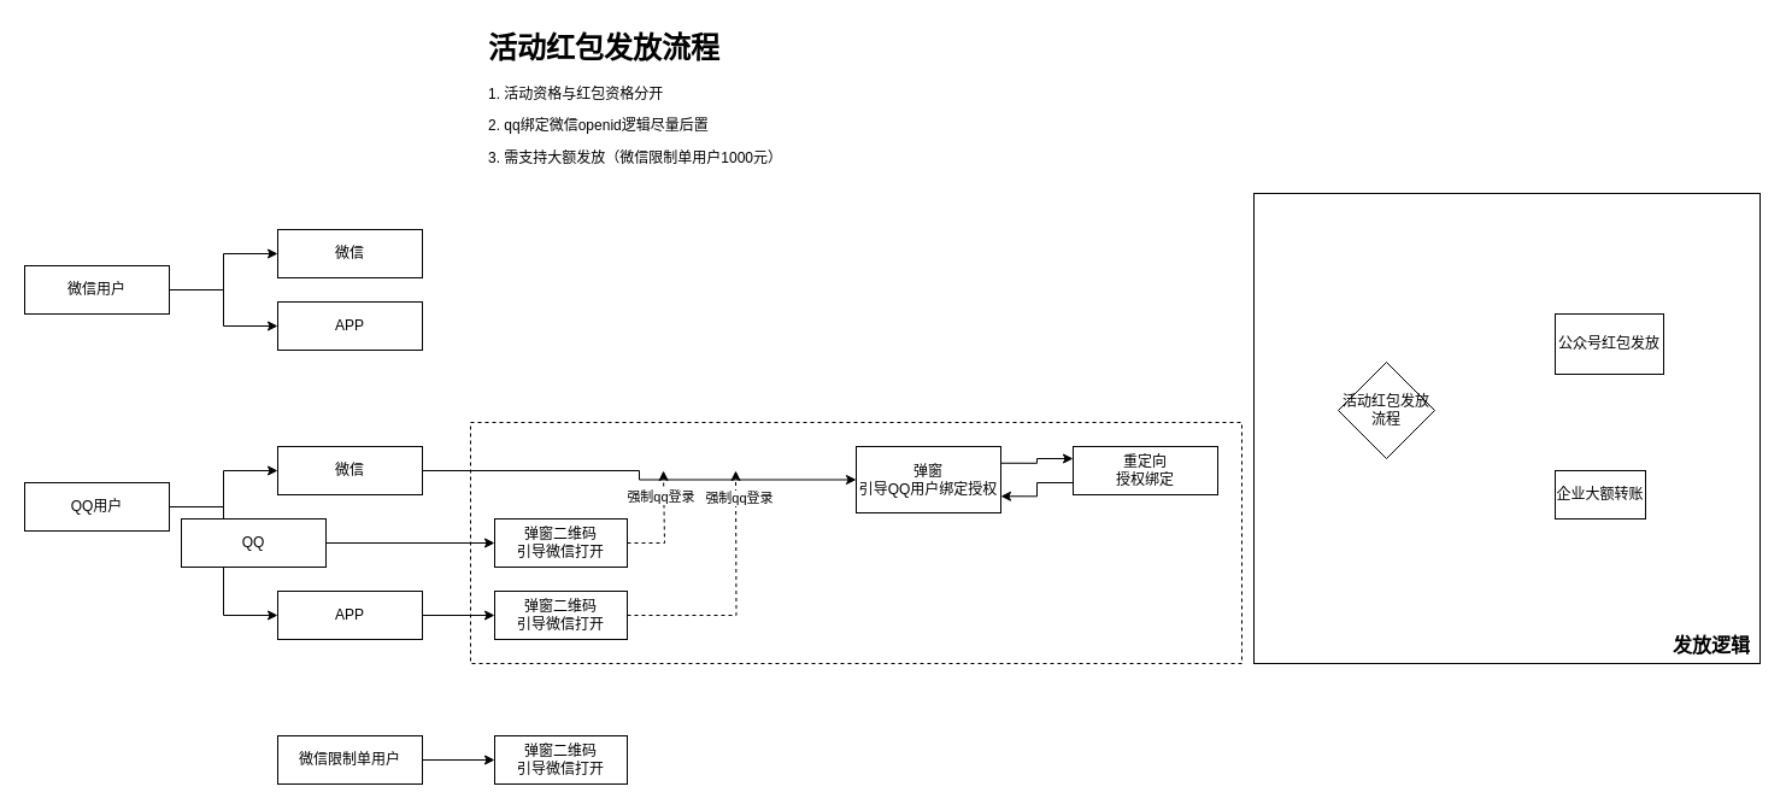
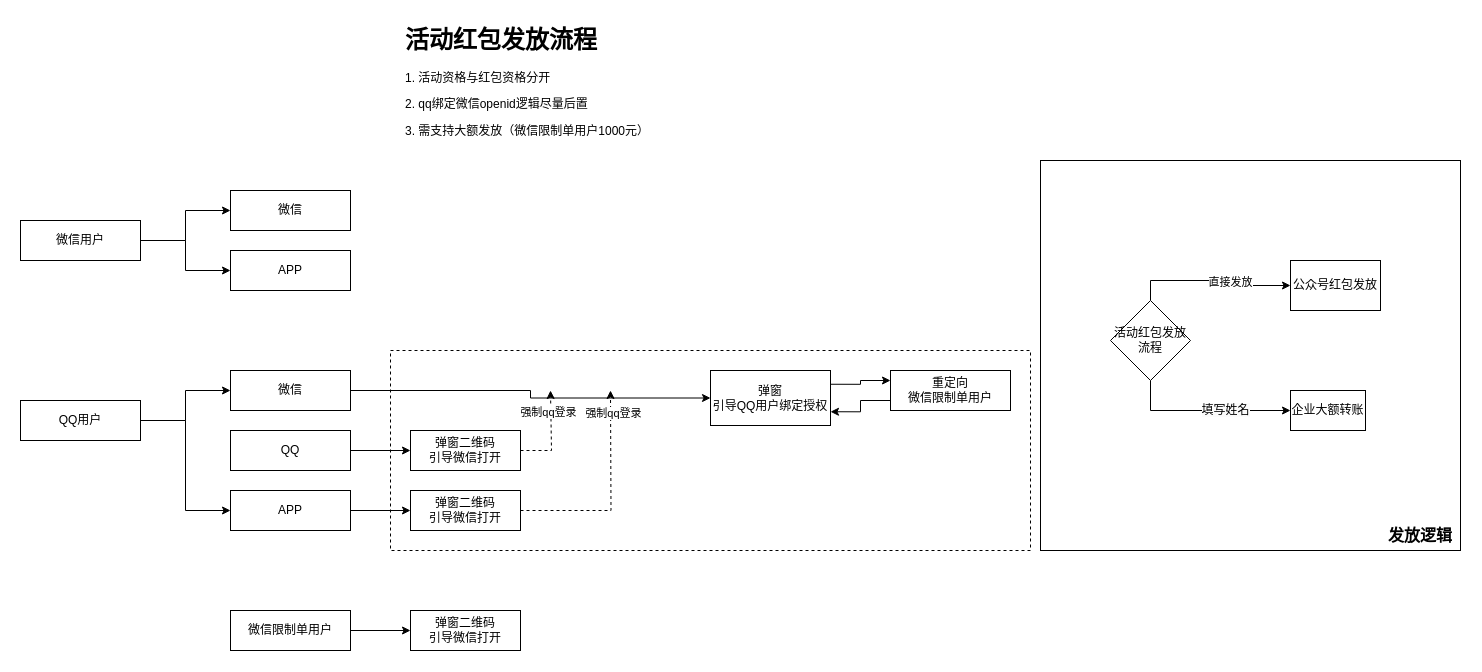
  <mxCell id="0" />
  <mxCell id="1" parent="0" />
  <mxCell id="2" value="" style="rounded=0;whiteSpace=wrap;html=1;" vertex="1" parent="1"><mxGeometry x="1040" y="160" width="420" height="390" as="geometry" /></mxCell>
  <mxCell id="3" value="" style="rounded=0;whiteSpace=wrap;html=1;dashed=1;" vertex="1" parent="1"><mxGeometry x="390" y="350" width="640" height="200" as="geometry" /></mxCell>
  <mxCell id="4" style="edgeStyle=orthogonalEdgeStyle;rounded=0;orthogonalLoop=1;jettySize=auto;html=1;exitX=1;exitY=0.5;exitDx=0;exitDy=0;entryX=0;entryY=0.5;entryDx=0;entryDy=0;" edge="1" parent="1" source="6" target="12"><mxGeometry relative="1" as="geometry" /></mxCell>
  <mxCell id="5" style="edgeStyle=orthogonalEdgeStyle;rounded=0;orthogonalLoop=1;jettySize=auto;html=1;exitX=1;exitY=0.5;exitDx=0;exitDy=0;entryX=0;entryY=0.5;entryDx=0;entryDy=0;" edge="1" parent="1" source="6" target="13"><mxGeometry relative="1" as="geometry" /></mxCell>
  <mxCell id="6" value="微信用户" style="rounded=0;whiteSpace=wrap;html=1;" vertex="1" parent="1"><mxGeometry x="20" y="220" width="120" height="40" as="geometry" /></mxCell>
  <mxCell id="7" style="edgeStyle=orthogonalEdgeStyle;rounded=0;orthogonalLoop=1;jettySize=auto;html=1;exitX=1;exitY=0.5;exitDx=0;exitDy=0;entryX=0;entryY=0.5;entryDx=0;entryDy=0;" edge="1" parent="1" source="9" target="15"><mxGeometry relative="1" as="geometry" /></mxCell>
  <mxCell id="8" style="edgeStyle=orthogonalEdgeStyle;rounded=0;orthogonalLoop=1;jettySize=auto;html=1;exitX=1;exitY=0.5;exitDx=0;exitDy=0;entryX=0;entryY=0.5;entryDx=0;entryDy=0;" edge="1" parent="1" source="9" target="17"><mxGeometry relative="1" as="geometry" /></mxCell>
  <mxCell id="9" value="QQ用户" style="rounded=0;whiteSpace=wrap;html=1;" vertex="1" parent="1"><mxGeometry x="20" y="400" width="120" height="40" as="geometry" /></mxCell>
  <mxCell id="10" style="edgeStyle=orthogonalEdgeStyle;rounded=0;orthogonalLoop=1;jettySize=auto;html=1;exitX=1;exitY=0.5;exitDx=0;exitDy=0;" edge="1" parent="1" source="11" target="24"><mxGeometry relative="1" as="geometry" /></mxCell>
  <mxCell id="11" value="微信限制单用户" style="rounded=0;whiteSpace=wrap;html=1;" vertex="1" parent="1"><mxGeometry x="230" y="610" width="120" height="40" as="geometry" /></mxCell>
  <mxCell id="12" value="微信" style="rounded=0;whiteSpace=wrap;html=1;" vertex="1" parent="1"><mxGeometry x="230" y="190" width="120" height="40" as="geometry" /></mxCell>
  <mxCell id="13" value="APP" style="rounded=0;whiteSpace=wrap;html=1;" vertex="1" parent="1"><mxGeometry x="230" y="250" width="120" height="40" as="geometry" /></mxCell>
  <mxCell id="14" style="edgeStyle=orthogonalEdgeStyle;rounded=0;orthogonalLoop=1;jettySize=auto;html=1;exitX=1;exitY=0.5;exitDx=0;exitDy=0;" edge="1" parent="1" source="15" target="20"><mxGeometry relative="1" as="geometry" /></mxCell>
  <mxCell id="15" value="微信" style="rounded=0;whiteSpace=wrap;html=1;" vertex="1" parent="1"><mxGeometry x="230" y="370" width="120" height="40" as="geometry" /></mxCell>
  <mxCell id="16" style="edgeStyle=orthogonalEdgeStyle;rounded=0;orthogonalLoop=1;jettySize=auto;html=1;exitX=1;exitY=0.5;exitDx=0;exitDy=0;" edge="1" parent="1" source="17" target="30"><mxGeometry relative="1" as="geometry" /></mxCell>
  <mxCell id="17" value="APP" style="rounded=0;whiteSpace=wrap;html=1;" vertex="1" parent="1"><mxGeometry x="230" y="490" width="120" height="40" as="geometry" /></mxCell>
  <mxCell id="18" style="edgeStyle=orthogonalEdgeStyle;rounded=0;orthogonalLoop=1;jettySize=auto;html=1;exitX=1;exitY=0.5;exitDx=0;exitDy=0;" edge="1" parent="1" source="19" target="27"><mxGeometry relative="1" as="geometry" /></mxCell>
- <mxCell id="19" value="QQ" style="rounded=0;whiteSpace=wrap;html=1;" vertex="1" parent="1"><mxGeometry x="150" y="430" width="120" height="40" as="geometry" /></mxCell>
+ <mxCell id="19" value="QQ" style="rounded=0;whiteSpace=wrap;html=1;" vertex="1" parent="1"><mxGeometry x="230" y="430" width="120" height="40" as="geometry" /></mxCell>
  <mxCell id="20" value="弹窗&lt;br&gt;引导QQ用户绑定授权" style="rounded=0;whiteSpace=wrap;html=1;" vertex="1" parent="1"><mxGeometry x="710" y="370" width="120" height="55" as="geometry" /></mxCell>
  <mxCell id="21" style="edgeStyle=orthogonalEdgeStyle;rounded=0;orthogonalLoop=1;jettySize=auto;html=1;exitX=0;exitY=0.75;exitDx=0;exitDy=0;entryX=1;entryY=0.75;entryDx=0;entryDy=0;" edge="1" parent="1" source="22" target="20"><mxGeometry relative="1" as="geometry" /></mxCell>
- <mxCell id="22" value="重定向&lt;br&gt;授权绑定" style="rounded=0;whiteSpace=wrap;html=1;" vertex="1" parent="1"><mxGeometry x="890" y="370" width="120" height="40" as="geometry" /></mxCell>
+ <mxCell id="22" value="重定向&lt;br&gt;微信限制单用户" style="rounded=0;whiteSpace=wrap;html=1;" vertex="1" parent="1"><mxGeometry x="890" y="370" width="120" height="40" as="geometry" /></mxCell>
  <mxCell id="23" style="edgeStyle=orthogonalEdgeStyle;rounded=0;orthogonalLoop=1;jettySize=auto;html=1;exitX=1;exitY=0.25;exitDx=0;exitDy=0;entryX=0;entryY=0.25;entryDx=0;entryDy=0;" edge="1" parent="1" source="20" target="22"><mxGeometry relative="1" as="geometry" /></mxCell>
  <mxCell id="24" value="弹窗二维码&lt;br&gt;引导微信打开" style="rounded=0;whiteSpace=wrap;html=1;" vertex="1" parent="1"><mxGeometry x="410" y="610" width="110" height="40" as="geometry" /></mxCell>
  <mxCell id="25" style="edgeStyle=orthogonalEdgeStyle;rounded=0;orthogonalLoop=1;jettySize=auto;html=1;exitX=1;exitY=0.5;exitDx=0;exitDy=0;dashed=1;" edge="1" parent="1" source="27"><mxGeometry relative="1" as="geometry"><mxPoint x="550" y="390" as="targetPoint" /><Array as="points"><mxPoint x="551" y="450" /></Array></mxGeometry></mxCell>
  <mxCell id="26" value="强制qq登录" style="edgeLabel;html=1;align=center;verticalAlign=middle;resizable=0;points=[];" vertex="1" connectable="0" parent="25"><mxGeometry x="0.536" y="-1" relative="1" as="geometry"><mxPoint x="-4" y="1" as="offset" /></mxGeometry></mxCell>
  <mxCell id="27" value="弹窗二维码&lt;br&gt;引导微信打开" style="rounded=0;whiteSpace=wrap;html=1;" vertex="1" parent="1"><mxGeometry x="410" y="430" width="110" height="40" as="geometry" /></mxCell>
  <mxCell id="28" style="edgeStyle=orthogonalEdgeStyle;rounded=0;orthogonalLoop=1;jettySize=auto;html=1;exitX=1;exitY=0.5;exitDx=0;exitDy=0;dashed=1;" edge="1" parent="1" source="30"><mxGeometry relative="1" as="geometry"><mxPoint x="610" y="390" as="targetPoint" /></mxGeometry></mxCell>
  <mxCell id="29" value="强制qq登录" style="edgeLabel;html=1;align=center;verticalAlign=middle;resizable=0;points=[];" vertex="1" connectable="0" parent="28"><mxGeometry x="0.79" relative="1" as="geometry"><mxPoint x="2" as="offset" /></mxGeometry></mxCell>
  <mxCell id="30" value="弹窗二维码&lt;br&gt;引导微信打开" style="rounded=0;whiteSpace=wrap;html=1;" vertex="1" parent="1"><mxGeometry x="410" y="490" width="110" height="40" as="geometry" /></mxCell>
  <mxCell id="31" value="&lt;h1&gt;活动红包发放流程&lt;/h1&gt;&lt;p&gt;1. 活动资格与红包资格分开&lt;/p&gt;&lt;p&gt;2. qq绑定微信openid逻辑尽量后置&lt;/p&gt;&lt;p&gt;3. 需支持大额发放（微信限制单用户1000元）&lt;/p&gt;" style="text;html=1;strokeColor=none;fillColor=none;spacing=5;spacingTop=-20;whiteSpace=wrap;overflow=hidden;rounded=0;" vertex="1" parent="1"><mxGeometry x="400" y="20" width="260" height="120" as="geometry" /></mxCell>
  <mxCell id="32" value="公众号红包发放" style="rounded=0;whiteSpace=wrap;html=1;" vertex="1" parent="1"><mxGeometry x="1290" y="260" width="90" height="50" as="geometry" /></mxCell>
  <mxCell id="33" value="企业大额转账" style="rounded=0;whiteSpace=wrap;html=1;" vertex="1" parent="1"><mxGeometry x="1290" y="390" width="75" height="40" as="geometry" /></mxCell>
+ <mxCell id="34" style="edgeStyle=orthogonalEdgeStyle;rounded=0;orthogonalLoop=1;jettySize=auto;html=1;exitX=0.5;exitY=0;exitDx=0;exitDy=0;entryX=0;entryY=0.5;entryDx=0;entryDy=0;" edge="1" parent="1" source="38" target="32"><mxGeometry relative="1" as="geometry" /></mxCell>
+ <mxCell id="35" value="直接发放" style="edgeLabel;html=1;align=center;verticalAlign=middle;resizable=0;points=[];" vertex="1" connectable="0" parent="34"><mxGeometry x="0.197" y="-1" relative="1" as="geometry"><mxPoint as="offset" /></mxGeometry></mxCell>
+ <mxCell id="36" style="edgeStyle=orthogonalEdgeStyle;rounded=0;orthogonalLoop=1;jettySize=auto;html=1;exitX=0.5;exitY=1;exitDx=0;exitDy=0;entryX=0;entryY=0.5;entryDx=0;entryDy=0;" edge="1" parent="1" source="38" target="33"><mxGeometry relative="1" as="geometry" /></mxCell>
+ <mxCell id="37" value="&lt;span style=&quot;font-size: 12px; background-color: rgb(251, 251, 251);&quot;&gt;填写姓名&lt;/span&gt;" style="edgeLabel;html=1;align=center;verticalAlign=middle;resizable=0;points=[];" vertex="1" connectable="0" parent="36"><mxGeometry x="0.106" y="2" relative="1" as="geometry"><mxPoint x="10" y="1" as="offset" /></mxGeometry></mxCell>
  <mxCell id="38" value="活动红包发放流程" style="rhombus;whiteSpace=wrap;html=1;" vertex="1" parent="1"><mxGeometry x="1110" y="300" width="80" height="80" as="geometry" /></mxCell>
  <mxCell id="39" value="发放逻辑" style="text;html=1;strokeColor=none;fillColor=none;align=center;verticalAlign=middle;whiteSpace=wrap;rounded=0;fontSize=16;fontStyle=1" vertex="1" parent="1"><mxGeometry x="1380" y="520" width="80" height="30" as="geometry" /></mxCell>
